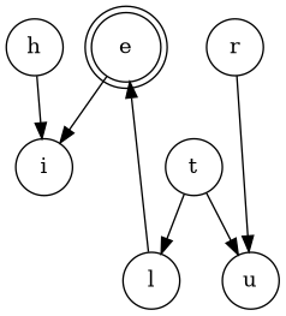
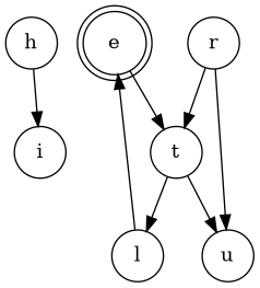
  digraph {
    node [color=black shape=circle]
    e [shape=doublecircle]
    t
    u
    l
    h
    i
    r
-   e -> i
+   e -> t
    t -> u
    t -> l
    l -> e
    h -> i
+   r -> t
    r -> u
  }
